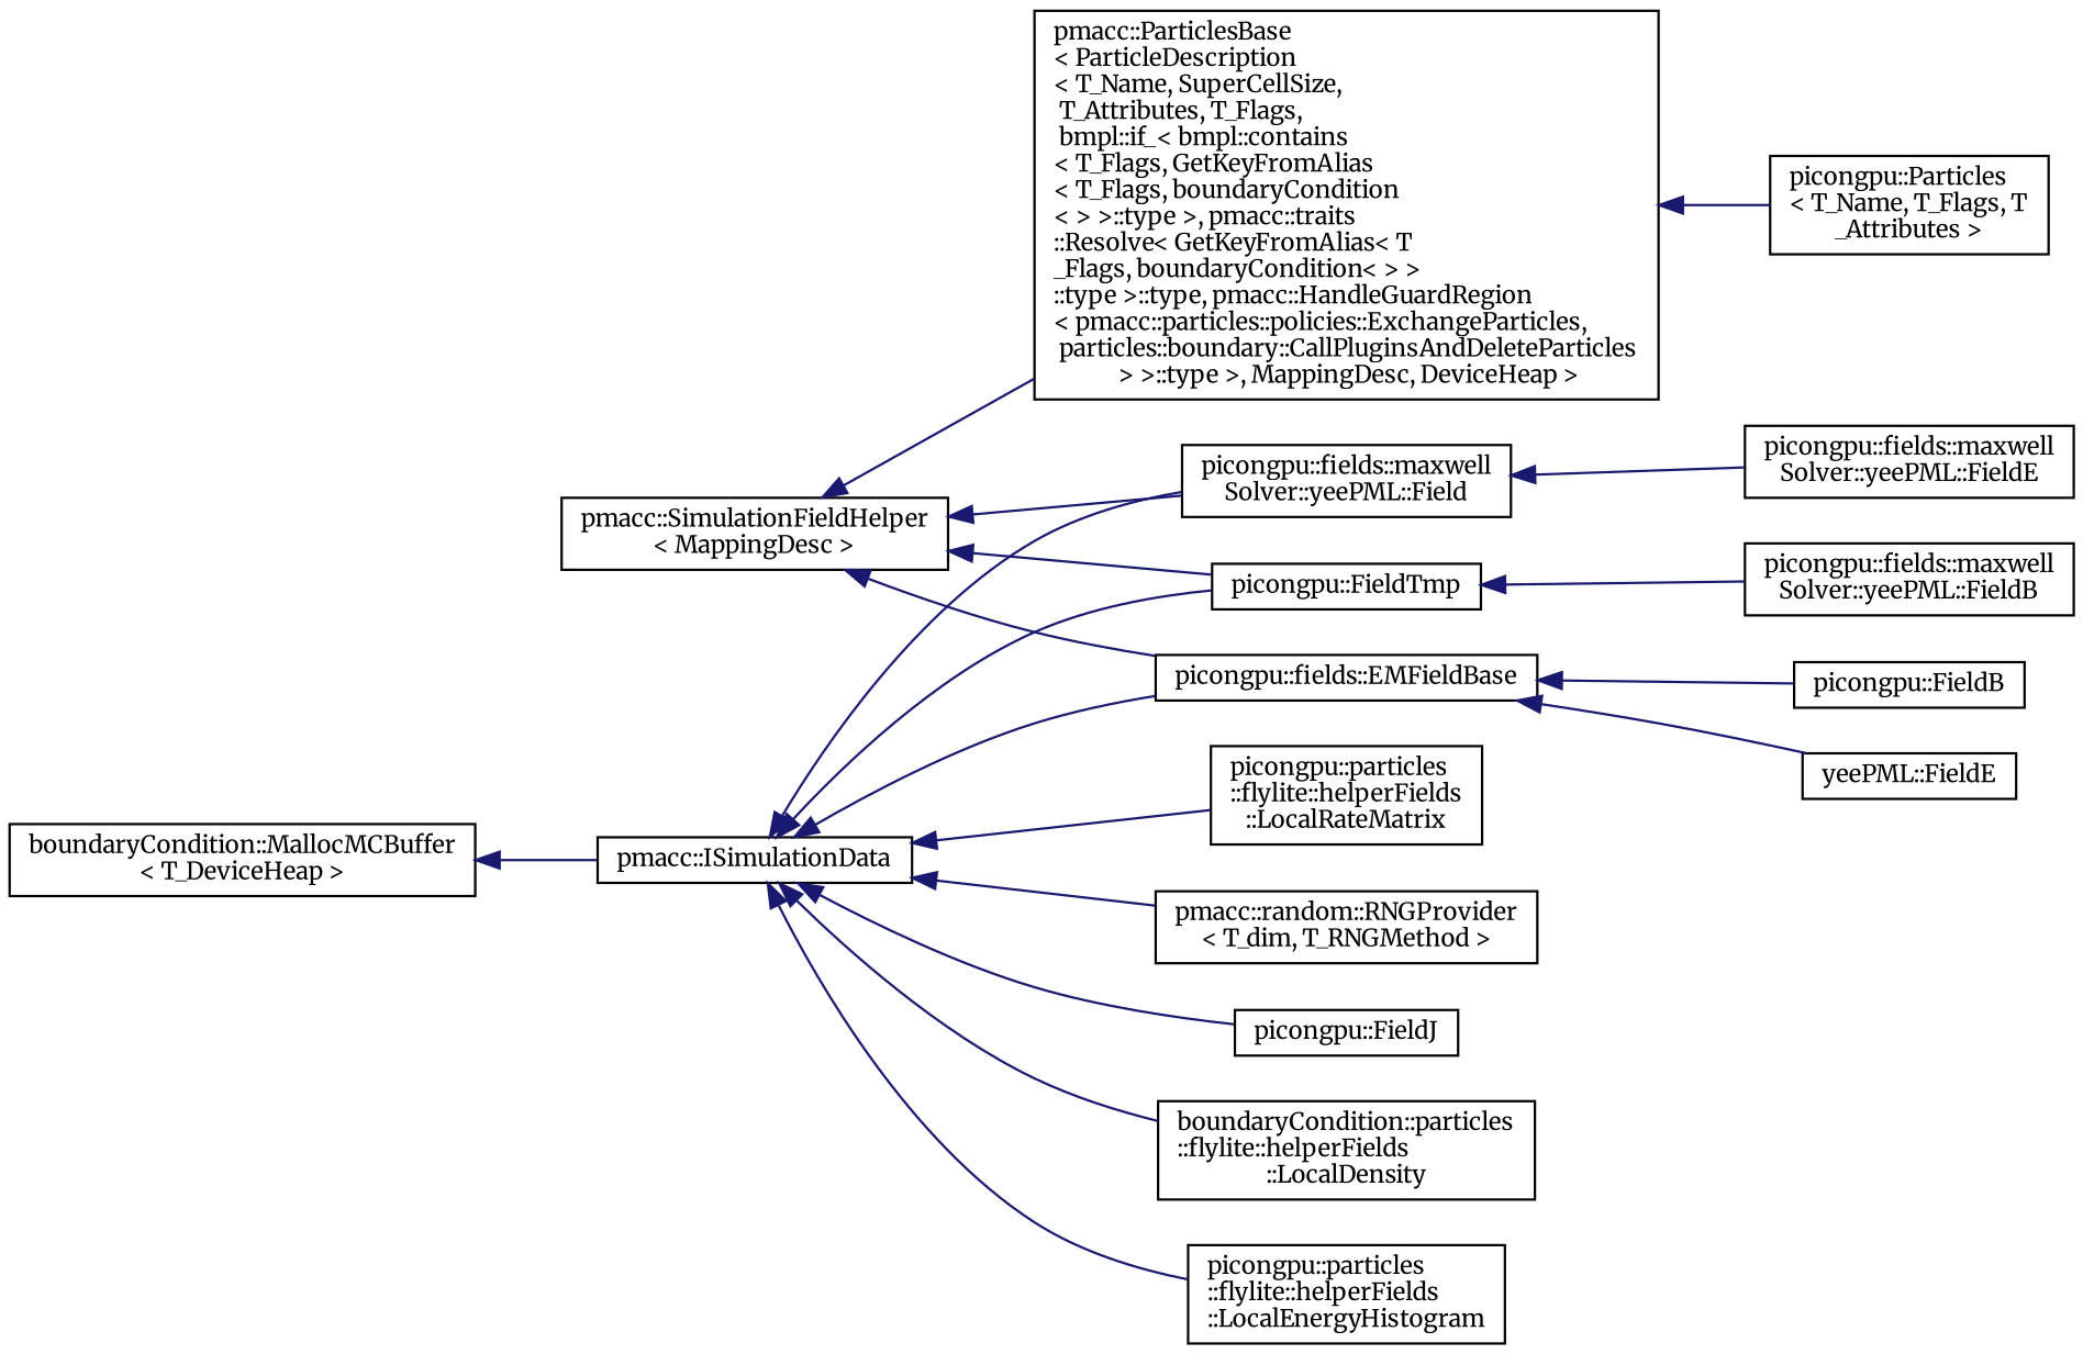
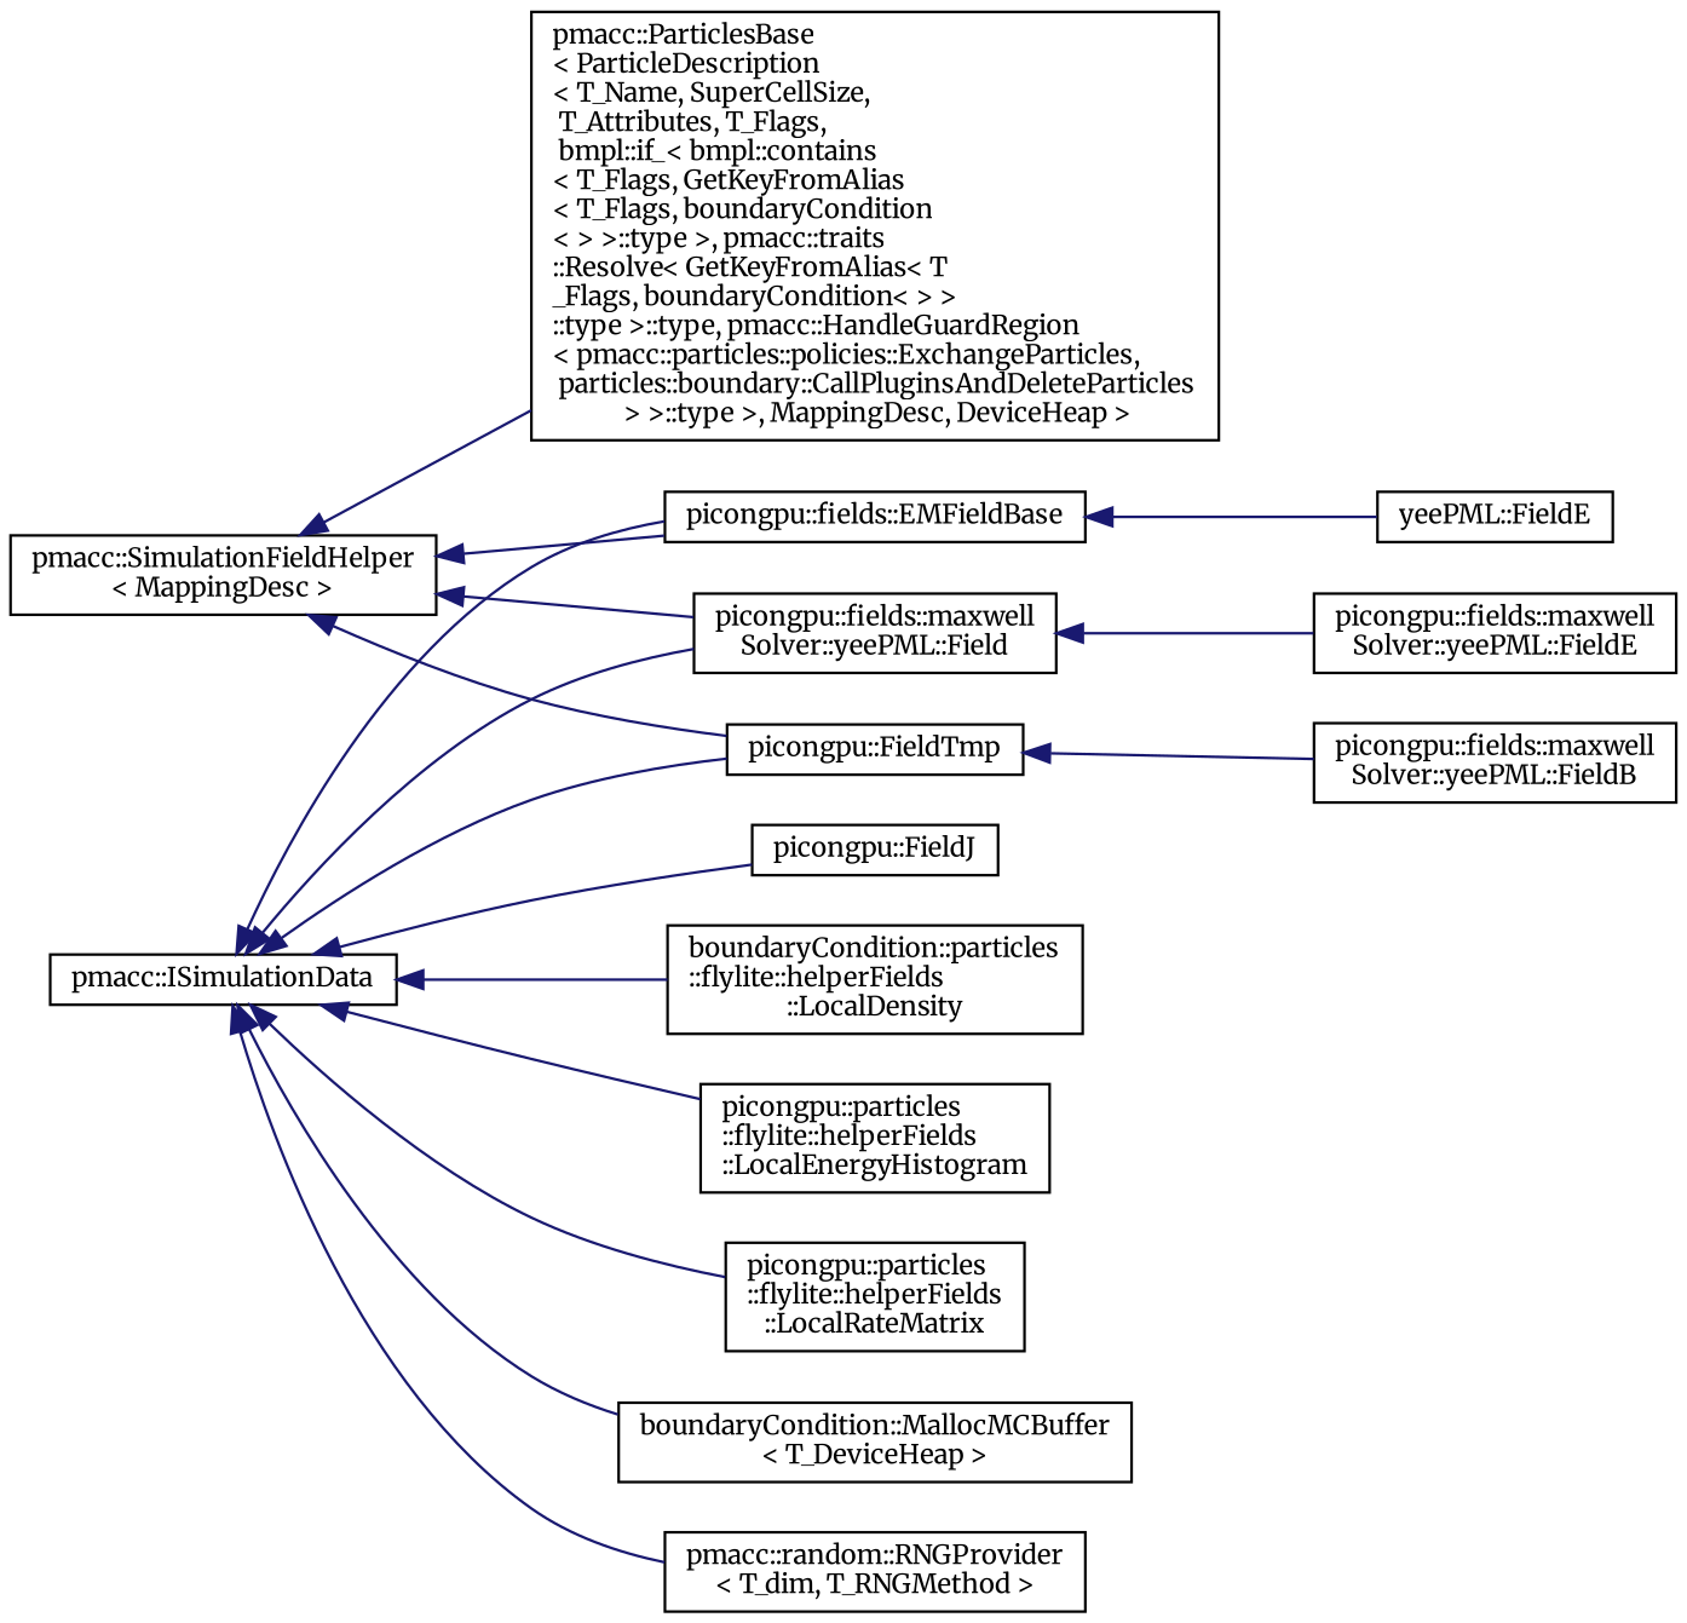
  digraph {
    fontname=Merriweather
    rankdir=LR
    node [color=black fillcolor=white fontname=Merriweather fontsize=10 shape=record style=filled]
    edge [color=midnightblue dir=back fontname=Merriweather fontsize=10 labelfontname=Helvetica labelfontsize=10 style=solid]
    n1 [height=0.2 label="pmacc::ISimulationData" width=0.4]
    n2 [height=0.2 label="picongpu::FieldJ" width=0.4]
    n3 [height=0.2 label="picongpu::fields::EMFieldBase" width=0.4]
    n4 [height=0.2 label="picongpu::fields::maxwell\lSolver::yeePML::Field" width=0.4]
    n5 [height=0.2 label="picongpu::FieldTmp" width=0.4]
    n6 [height=0.2 label="boundaryCondition::particles\l::flylite::helperFields\l::LocalDensity" width=0.4]
    n7 [height=0.2 label="picongpu::particles\l::flylite::helperFields\l::LocalEnergyHistogram" width=0.4]
    n8 [height=0.2 label="picongpu::particles\l::flylite::helperFields\l::LocalRateMatrix" width=0.4]
    n9 [height=0.2 label="boundaryCondition::MallocMCBuffer\l\< T_DeviceHeap \>" width=0.4]
    n10 [height=0.2 label="pmacc::random::RNGProvider\l\< T_dim, T_RNGMethod \>" width=0.4]
-   n11 [height=0.2 label="picongpu::FieldB" width=0.4]
    n12 [height=0.2 label="yeePML::FieldE" width=0.4]
    n13 [height=0.2 label="picongpu::fields::maxwell\lSolver::yeePML::FieldE" width=0.4]
    n14 [height=0.2 label="picongpu::fields::maxwell\lSolver::yeePML::FieldB" width=0.4]
-   n15 [height=0.2 label="picongpu::Particles\l\< T_Name, T_Flags, T\l_Attributes \>" width=0.4]
    n16 [height=0.2 label="pmacc::SimulationFieldHelper\l\< MappingDesc \>" width=0.4]
    n17 [height=0.2 label="pmacc::ParticlesBase\l\< ParticleDescription\l\< T_Name, SuperCellSize,\l T_Attributes, T_Flags,\l bmpl::if_\< bmpl::contains\l\< T_Flags, GetKeyFromAlias\l\< T_Flags, boundaryCondition\l\< \> \>::type \>, pmacc::traits\l::Resolve\< GetKeyFromAlias\< T\l_Flags, boundaryCondition\< \> \>\l::type \>::type, pmacc::HandleGuardRegion\l\< pmacc::particles::policies::ExchangeParticles,\l particles::boundary::CallPluginsAndDeleteParticles\l \> \>::type \>, MappingDesc, DeviceHeap \>" width=0.4]
    n1 -> n2
    n1 -> n3
    n1 -> n4
    n1 -> n5
    n1 -> n6
    n1 -> n7
    n1 -> n8
-   n9 -> n1
+   n1 -> n9
    n1 -> n10
-   n3 -> n11
    n3 -> n12
    n4 -> n13
    n5 -> n14
    n16 -> n3
    n16 -> n4
    n16 -> n5
    n16 -> n17
-   n17 -> n15
  }
